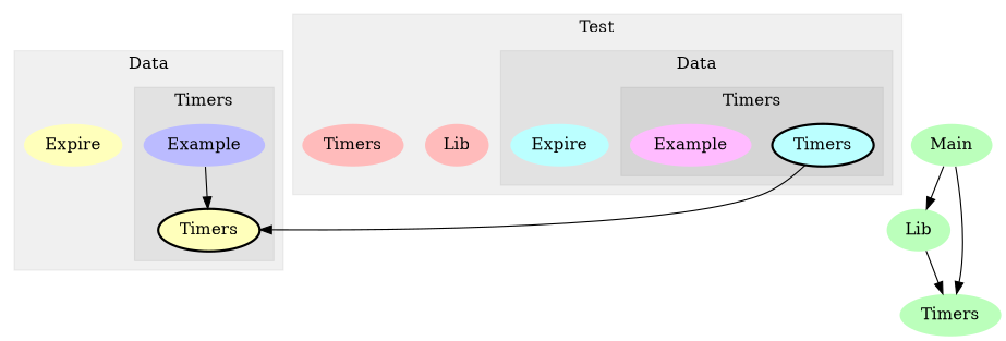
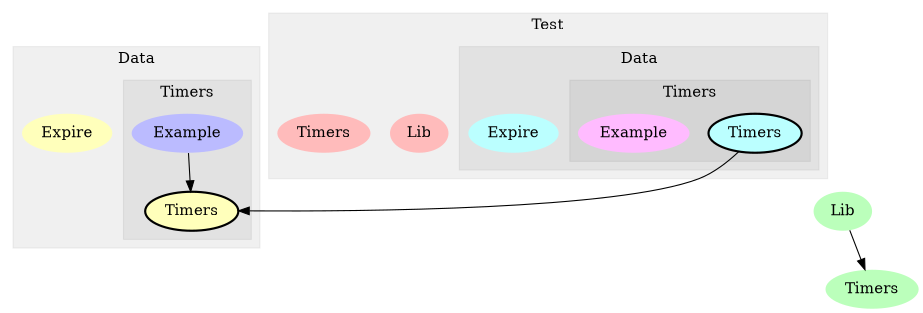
  digraph {
    node [fillcolor="#bbffbb" style=filled penwidth=0]
    n1 [fillcolor="#ffffbb" label=Timers style="filled,bold" penwidth=""]
    n2 [fillcolor="#bbbbff" label=Example]
    n3 [fillcolor="#ffffbb" label=Expire]
    n4 [fillcolor="#bbffff" label=Timers style="filled,bold" penwidth=""]
    n5 [fillcolor="#ffbbff" label=Example]
    n6 [fillcolor="#bbffff" label=Expire]
    n7 [fillcolor="#ffbbbb" label=Lib]
    n8 [fillcolor="#ffbbbb" label=Timers]
-   n9 [label=Main]
    n10 [label=Lib]
    n11 [label=Timers]
    subgraph cluster_1 {
      color="#0000000F"
      label=Data
      style=filled
      n3
      subgraph cluster_2 {
        color="#0000000F"
        label=Timers
        style=filled
        n1
        n2
      }
    }
    subgraph cluster_3 {
      color="#0000000F"
      label=Test
      style=filled
      n7
      n8
      subgraph cluster_4 {
        color="#0000000F"
        label=Data
        style=filled
        n6
        subgraph cluster_5 {
          color="#0000000F"
          label=Timers
          style=filled
          n4
          n5
        }
      }
    }
    n2 -> n1
    n4 -> n1
-   n9 -> n10
-   n9 -> n11
    n10 -> n11
  }
